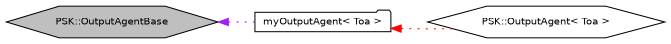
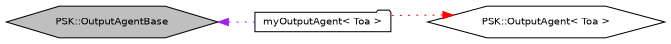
  digraph {
    rankdir=LR
    node [color=black fillcolor=white fontname=Helvetica fontsize=10 shape=hexagon style=filled]
    edge [dir=back fontname=Helvetica fontsize=10 labelfontname=Helvetica labelfontsize=10 style=dotted]
    n1 [fillcolor=grey75 fontcolor=black height=0.2 label="PSK::OutputAgentBase" width=0.4]
    n2 [height=0.2 label="myOutputAgent\< Toa \>" shape=folder width=0.4]
    n3 [height=0.2 label="PSK::OutputAgent\< Toa \>" width=0.4]
    n1 -> n2 [color=purple]
-   n2 -> n3 [color=red]
+   n3 -> n2 [color=red]
  }
